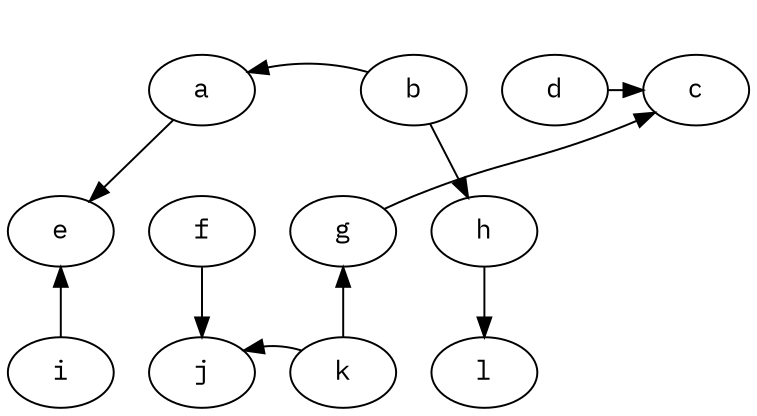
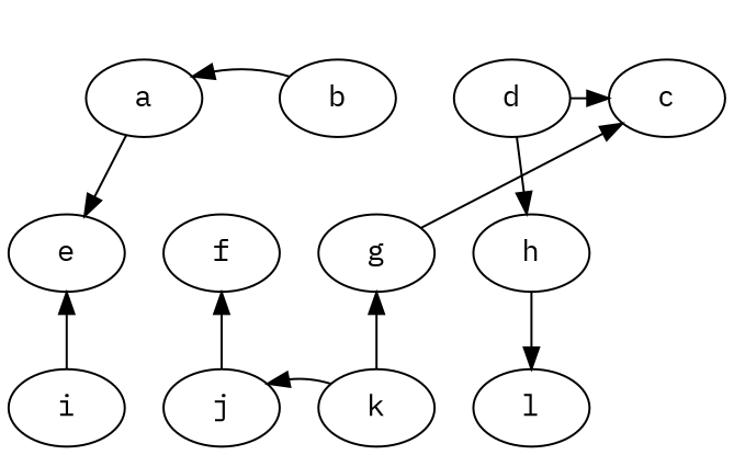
  digraph {
    fontname="IBM Plex Mono"
    node [fontname="IBM Plex Mono"]
    edge [fontname="IBM Plex Mono"]
    a
    b
    c
    d
    e
    f
    g
    h
    i
    j
    k
    l
    subgraph sub_1 {
      rank=same
      a
      b
      c
      d
    }
    subgraph sub_2 {
      rank=same
      e
      f
      g
      h
    }
    subgraph sub_3 {
      rank=same
      i
      j
      k
      l
    }
    a -> b [style=invis]
    a -> e
    b -> a [constraint=false]
    b -> c [style=invis]
    d -> c
-   b -> h
+   d -> h
    e -> f [style=invis]
    f -> g [style=invis]
    g -> c [constraint=false]
    g -> h [style=invis]
    h -> l
    i -> e
    i -> j [style=invis]
-   f -> j [constraint=false]
+   j -> f [constraint=false]
    j -> k [style=invis]
    k -> g
    k -> j
    k -> l [style=invis]
  }
